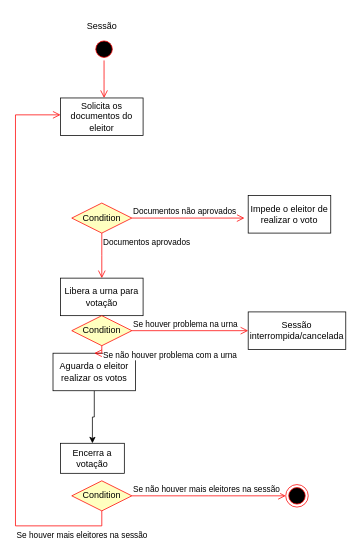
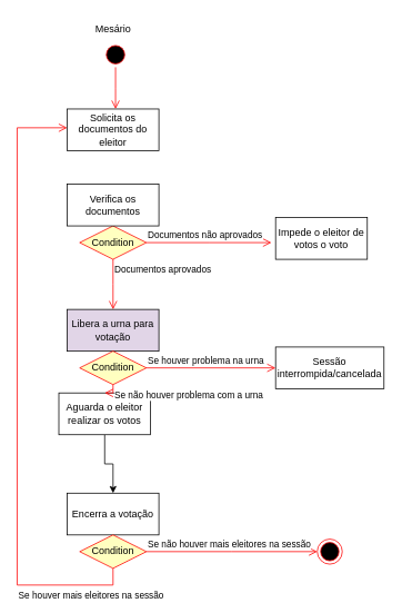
  <mxCell id="0" />
  <mxCell id="1" parent="0" />
  <mxCell id="2" value="" style="ellipse;html=1;shape=startState;fillColor=#000000;strokeColor=#ff0000;" vertex="1" parent="1"><mxGeometry x="123" y="50" width="30" height="30" as="geometry" /></mxCell>
  <mxCell id="3" value="" style="edgeStyle=orthogonalEdgeStyle;html=1;verticalAlign=bottom;endArrow=open;endSize=8;strokeColor=#ff0000;rounded=0;" edge="1" source="2" parent="1"><mxGeometry relative="1" as="geometry"><mxPoint x="138" y="130" as="targetPoint" /></mxGeometry></mxCell>
- <mxCell id="4" value="Sessão" style="text;html=1;align=center;verticalAlign=middle;resizable=0;points=[];autosize=1;strokeColor=none;fillColor=none;" vertex="1" parent="1"><mxGeometry x="100" y="20" width="70" height="30" as="geometry" /></mxCell>
+ <mxCell id="4" value="Mesário" style="text;html=1;align=center;verticalAlign=middle;resizable=0;points=[];autosize=1;strokeColor=none;fillColor=none;" vertex="1" parent="1"><mxGeometry x="100" y="20" width="70" height="30" as="geometry" /></mxCell>
  <mxCell id="5" value="Solicita os documentos do eleitor" style="html=1;whiteSpace=wrap;" vertex="1" parent="1"><mxGeometry x="80" y="130" width="110" height="50" as="geometry" /></mxCell>
  <mxCell id="6" value="Condition" style="rhombus;whiteSpace=wrap;html=1;fontColor=#000000;fillColor=#ffffc0;strokeColor=#ff0000;" vertex="1" parent="1"><mxGeometry x="95" y="270" width="80" height="40" as="geometry" /></mxCell>
  <mxCell id="7" value="Documentos não&amp;nbsp;&lt;span style=&quot;background-color: light-dark(#ffffff, var(--ge-dark-color, #121212)); color: light-dark(rgb(0, 0, 0), rgb(255, 255, 255));&quot;&gt;aprovados&lt;/span&gt;" style="edgeStyle=orthogonalEdgeStyle;html=1;align=left;verticalAlign=bottom;endArrow=open;endSize=8;strokeColor=#ff0000;rounded=0;" edge="1" source="6" parent="1"><mxGeometry x="-1" relative="1" as="geometry"><mxPoint x="325" y="290" as="targetPoint" /></mxGeometry></mxCell>
  <mxCell id="8" value="Documentos aprovados" style="edgeStyle=orthogonalEdgeStyle;html=1;align=left;verticalAlign=top;endArrow=open;endSize=8;strokeColor=#ff0000;rounded=0;" edge="1" source="6" parent="1"><mxGeometry x="-1" relative="1" as="geometry"><mxPoint x="135" y="370" as="targetPoint" /></mxGeometry></mxCell>
- <mxCell id="9" value="Libera a urna para votação" style="html=1;whiteSpace=wrap;" vertex="1" parent="1"><mxGeometry x="80" y="370" width="110" height="50" as="geometry" /></mxCell>
+ <mxCell id="9" value="Libera a urna para votação" style="html=1;whiteSpace=wrap;fillColor=#e1d5e7;" vertex="1" parent="1"><mxGeometry x="80" y="370" width="110" height="50" as="geometry" /></mxCell>
  <mxCell id="10" style="edgeStyle=orthogonalEdgeStyle;rounded=0;orthogonalLoop=1;jettySize=auto;html=1;" edge="1" parent="1" source="11" target="14"><mxGeometry relative="1" as="geometry" /></mxCell>
  <mxCell id="11" value="Aguarda o eleitor realizar os votos" style="html=1;whiteSpace=wrap;" vertex="1" parent="1"><mxGeometry x="70" y="470" width="110" height="50" as="geometry" /></mxCell>
- <mxCell id="13" value="Impede o eleitor de realizar o voto" style="html=1;whiteSpace=wrap;" vertex="1" parent="1"><mxGeometry x="330" y="260" width="110" height="50" as="geometry" /></mxCell>
- <mxCell id="14" value="Encerra a votação" style="html=1;whiteSpace=wrap;" vertex="1" parent="1"><mxGeometry x="80" y="590" width="85" height="40" as="geometry" /></mxCell>
+ <mxCell id="12" value="Verifica os documentos" style="html=1;whiteSpace=wrap;" vertex="1" parent="1"><mxGeometry x="80" y="220" width="110" height="50" as="geometry" /></mxCell>
+ <mxCell id="13" value="Impede o eleitor de votos o voto" style="html=1;whiteSpace=wrap;" vertex="1" parent="1"><mxGeometry x="330" y="260" width="110" height="50" as="geometry" /></mxCell>
+ <mxCell id="14" value="Encerra a votação" style="html=1;whiteSpace=wrap;" vertex="1" parent="1"><mxGeometry x="80" y="590" width="110" height="50" as="geometry" /></mxCell>
  <mxCell id="15" value="Condition" style="rhombus;whiteSpace=wrap;html=1;fontColor=#000000;fillColor=#ffffc0;strokeColor=#ff0000;" vertex="1" parent="1"><mxGeometry x="95" y="640" width="80" height="40" as="geometry" /></mxCell>
  <mxCell id="16" value="Se não houver mais eleitores na sessão" style="edgeStyle=orthogonalEdgeStyle;html=1;align=left;verticalAlign=bottom;endArrow=open;endSize=8;strokeColor=#ff0000;rounded=0;" edge="1" source="15" parent="1"><mxGeometry x="-1" relative="1" as="geometry"><mxPoint x="380" y="660" as="targetPoint" /></mxGeometry></mxCell>
  <mxCell id="17" value="Se houver mais eleitores na sessão" style="edgeStyle=orthogonalEdgeStyle;html=1;align=left;verticalAlign=top;endArrow=open;endSize=8;strokeColor=#ff0000;rounded=0;entryX=0;entryY=0.5;entryDx=0;entryDy=0;" edge="1" parent="1"><mxGeometry x="-0.636" relative="1" as="geometry"><mxPoint x="80" y="152.5" as="targetPoint" /><mxPoint x="135" y="680" as="sourcePoint" /><Array as="points"><mxPoint x="135" y="700" /><mxPoint x="20" y="700" /><mxPoint x="20" y="153" /></Array><mxPoint as="offset" /></mxGeometry></mxCell>
  <mxCell id="18" value="" style="ellipse;html=1;shape=endState;fillColor=#000000;strokeColor=#ff0000;" vertex="1" parent="1"><mxGeometry x="380" y="645" width="30" height="30" as="geometry" /></mxCell>
  <mxCell id="19" value="Sessão interrompida/cancelada" style="html=1;whiteSpace=wrap;" vertex="1" parent="1"><mxGeometry x="330" y="415" width="130" height="50" as="geometry" /></mxCell>
  <mxCell id="20" value="Condition" style="rhombus;whiteSpace=wrap;html=1;fontColor=#000000;fillColor=#ffffc0;strokeColor=#ff0000;" vertex="1" parent="1"><mxGeometry x="95" y="420" width="80" height="40" as="geometry" /></mxCell>
  <mxCell id="21" value="Se houver problema na urna" style="edgeStyle=orthogonalEdgeStyle;html=1;align=left;verticalAlign=bottom;endArrow=open;endSize=8;strokeColor=#ff0000;rounded=0;" edge="1" source="20" parent="1"><mxGeometry x="-1" relative="1" as="geometry"><mxPoint x="330" y="440" as="targetPoint" /></mxGeometry></mxCell>
  <mxCell id="22" value="Se não houver problema com a urna" style="edgeStyle=orthogonalEdgeStyle;html=1;align=left;verticalAlign=top;endArrow=open;endSize=8;strokeColor=#ff0000;rounded=0;entryX=0.5;entryY=0;entryDx=0;entryDy=0;" edge="1" source="20" parent="1" target="11"><mxGeometry x="-1" relative="1" as="geometry"><mxPoint x="135" y="490" as="targetPoint" /></mxGeometry></mxCell>
